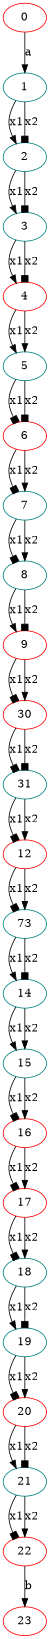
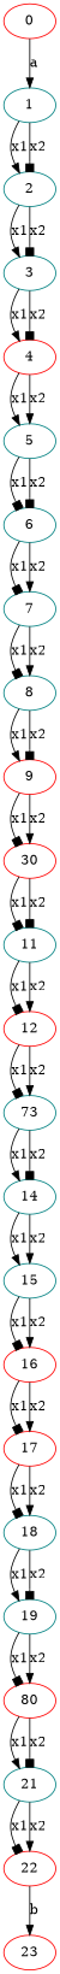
  digraph {
    node [color=teal]
    edge [arrowhead=normal]
    0 [color=red]
    1
    2
    3
    4 [color=red]
    5
-   6 [color=red]
+   6
    7
    8
    9 [color=red]
    n11 [color=red label=30]
-   11 [label=31]
+   11
    12 [color=red]
    n14 [label=73]
    14
    15
    16 [color=red]
    17 [color=red]
    18
    19
-   20 [color=red]
+   20 [color=red label=80]
    21
    22 [color=red]
    23 [color=red]
    0 -> 1 [label=a]
    1 -> 2 [label=x1]
    1 -> 2 [arrowhead=box label=x2]
    2 -> 3 [label=x1]
    2 -> 3 [arrowhead=box label=x2]
    3 -> 4 [label=x1]
    3 -> 4 [arrowhead=box label=x2]
    4 -> 5 [label=x1]
    4 -> 5 [label=x2]
    5 -> 6 [arrowhead=box label=x1]
    5 -> 6 [arrowhead=box label=x2]
    6 -> 7 [arrowhead=box label=x1]
    6 -> 7 [label=x2]
    7 -> 8 [arrowhead=box label=x1]
    7 -> 8 [label=x2]
    8 -> 9 [label=x1]
    8 -> 9 [arrowhead=box label=x2]
    9 -> n11 [arrowhead=box label=x1]
    9 -> n11 [label=x2]
    n11 -> 11 [arrowhead=box label=x1]
    n11 -> 11 [arrowhead=box label=x2]
    11 -> 12 [arrowhead=box label=x1]
    11 -> 12 [label=x2]
    12 -> n14 [arrowhead=box label=x1]
    12 -> n14 [label=x2]
    n14 -> 14 [label=x1]
    n14 -> 14 [arrowhead=box label=x2]
    14 -> 15 [label=x1]
    14 -> 15 [label=x2]
    15 -> 16 [arrowhead=box label=x1]
    15 -> 16 [label=x2]
    16 -> 17 [arrowhead=box label=x1]
    16 -> 17 [label=x2]
    17 -> 18 [arrowhead=box label=x1]
    17 -> 18 [label=x2]
    18 -> 19 [label=x1]
    18 -> 19 [arrowhead=box label=x2]
    19 -> 20 [arrowhead=box label=x1]
    19 -> 20 [label=x2]
    20 -> 21 [label=x1]
    20 -> 21 [arrowhead=box label=x2]
    21 -> 22 [arrowhead=box label=x1]
    21 -> 22 [label=x2]
    22 -> 23 [label=b]
  }
